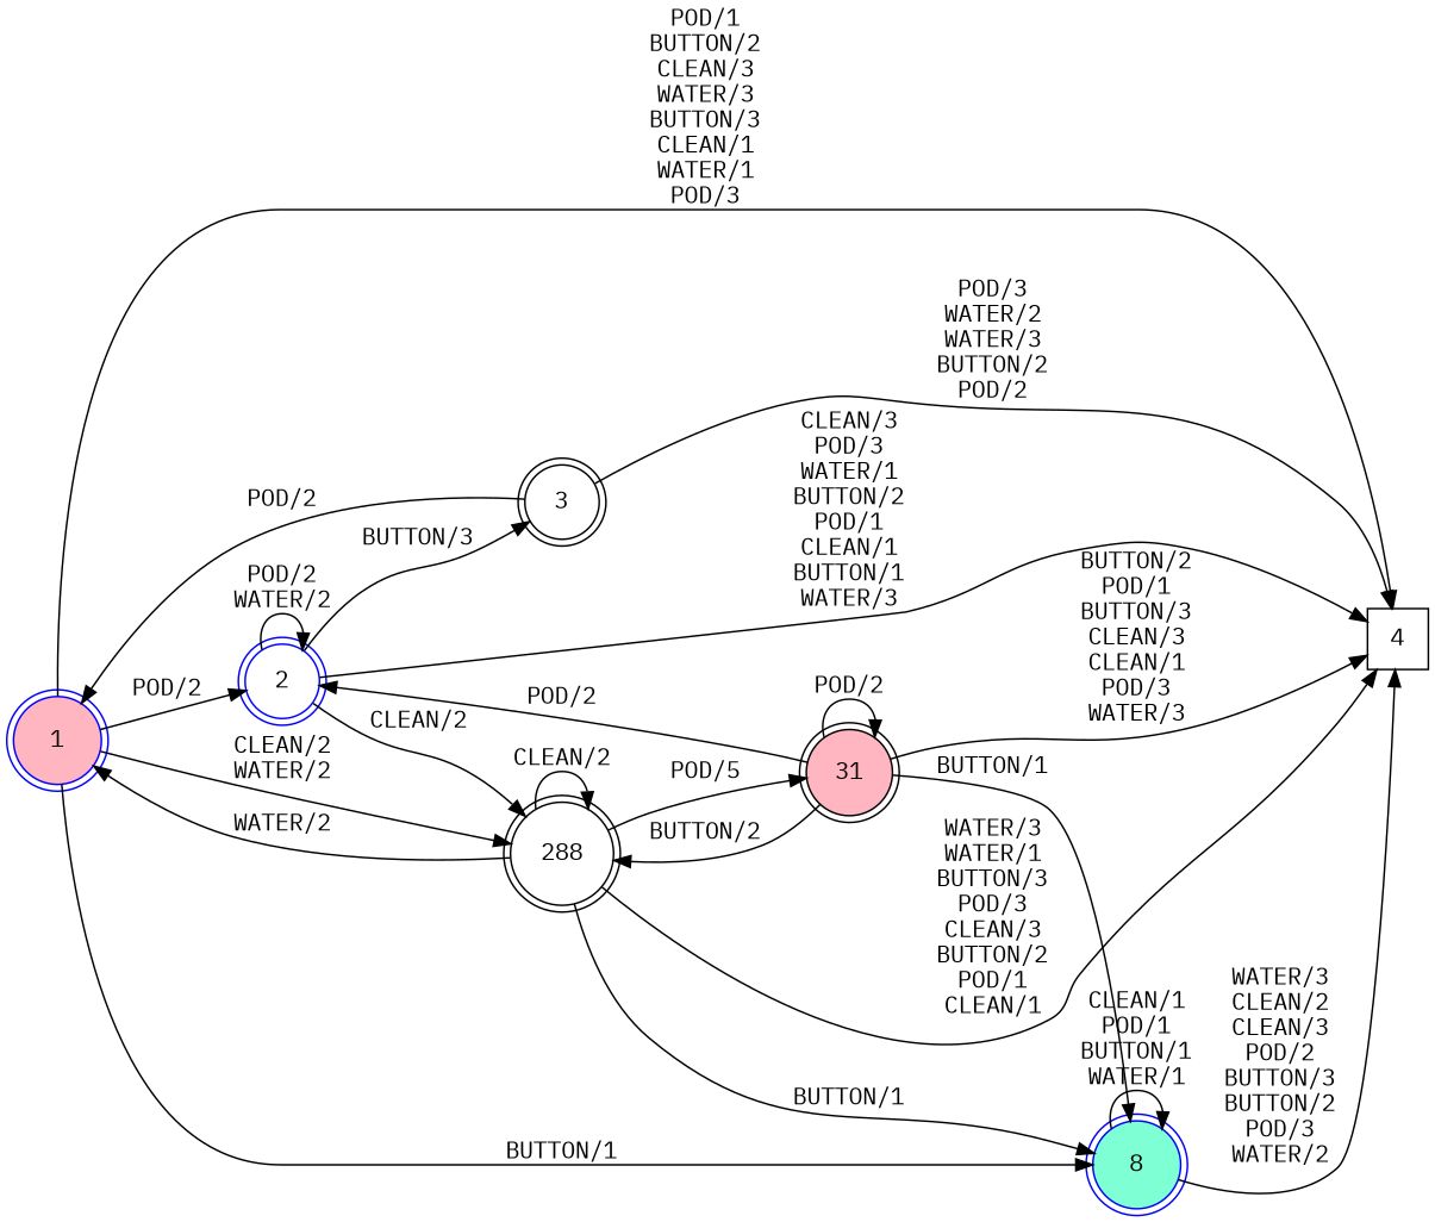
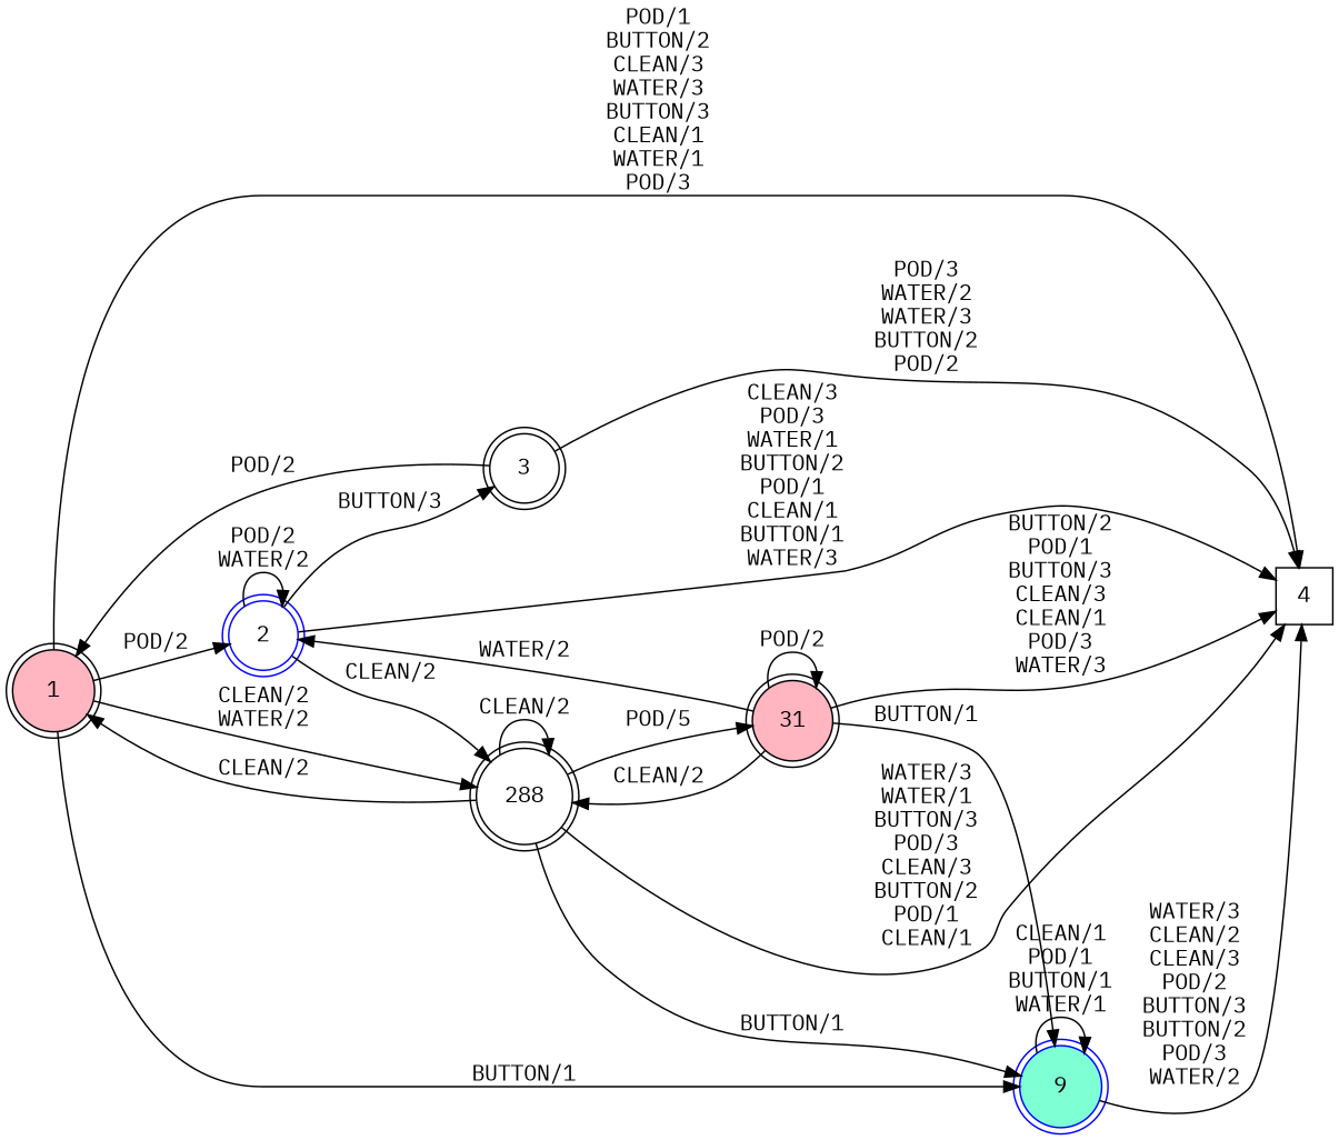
  digraph {
    fontname="IBM Plex Mono"
    rankdir=LR
    node [color=black fillcolor=white fontname="IBM Plex Mono" shape=doublecircle style=filled]
    edge [fontname="IBM Plex Mono"]
-   1 [color=blue fillcolor=lightpink]
+   1 [fillcolor=lightpink]
    2 [color=blue]
    4 [shape=square]
-   8 [color=blue fillcolor=aquamarine]
+   8 [color=blue fillcolor=aquamarine label=9]
    288 [isInitial=True]
    3
    31 [fillcolor=lightpink]
    1 -> 2 [label="POD/2"]
    1 -> 4 [label="POD/1\nBUTTON/2\nCLEAN/3\nWATER/3\nBUTTON/3\nCLEAN/1\nWATER/1\nPOD/3"]
    1 -> 8 [label="BUTTON/1"]
    1 -> 288 [label="CLEAN/2\nWATER/2"]
    2 -> 2 [label="POD/2\nWATER/2"]
    2 -> 4 [label="CLEAN/3\nPOD/3\nWATER/1\nBUTTON/2\nPOD/1\nCLEAN/1\nBUTTON/1\nWATER/3"]
    2 -> 288 [label="CLEAN/2"]
    2 -> 3 [label="BUTTON/3"]
    8 -> 4 [label="WATER/3\nCLEAN/2\nCLEAN/3\nPOD/2\nBUTTON/3\nBUTTON/2\nPOD/3\nWATER/2"]
    8 -> 8 [label="CLEAN/1\nPOD/1\nBUTTON/1\nWATER/1"]
-   288 -> 1 [label="WATER/2"]
+   288 -> 1 [label="CLEAN/2"]
    288 -> 4 [label="WATER/3\nWATER/1\nBUTTON/3\nPOD/3\nCLEAN/3\nBUTTON/2\nPOD/1\nCLEAN/1"]
    288 -> 8 [label="BUTTON/1"]
    288 -> 288 [label="CLEAN/2"]
    288 -> 31 [label="POD/5"]
    3 -> 1 [label="POD/2"]
    3 -> 4 [label="POD/3\nWATER/2\nWATER/3\nBUTTON/2\nPOD/2"]
-   31 -> 2 [label="POD/2"]
+   31 -> 2 [label="WATER/2"]
    31 -> 4 [label="BUTTON/2\nPOD/1\nBUTTON/3\nCLEAN/3\nCLEAN/1\nPOD/3\nWATER/3"]
    31 -> 8 [label="BUTTON/1"]
-   31 -> 288 [label="BUTTON/2"]
+   31 -> 288 [label="CLEAN/2"]
    31 -> 31 [label="POD/2"]
  }
